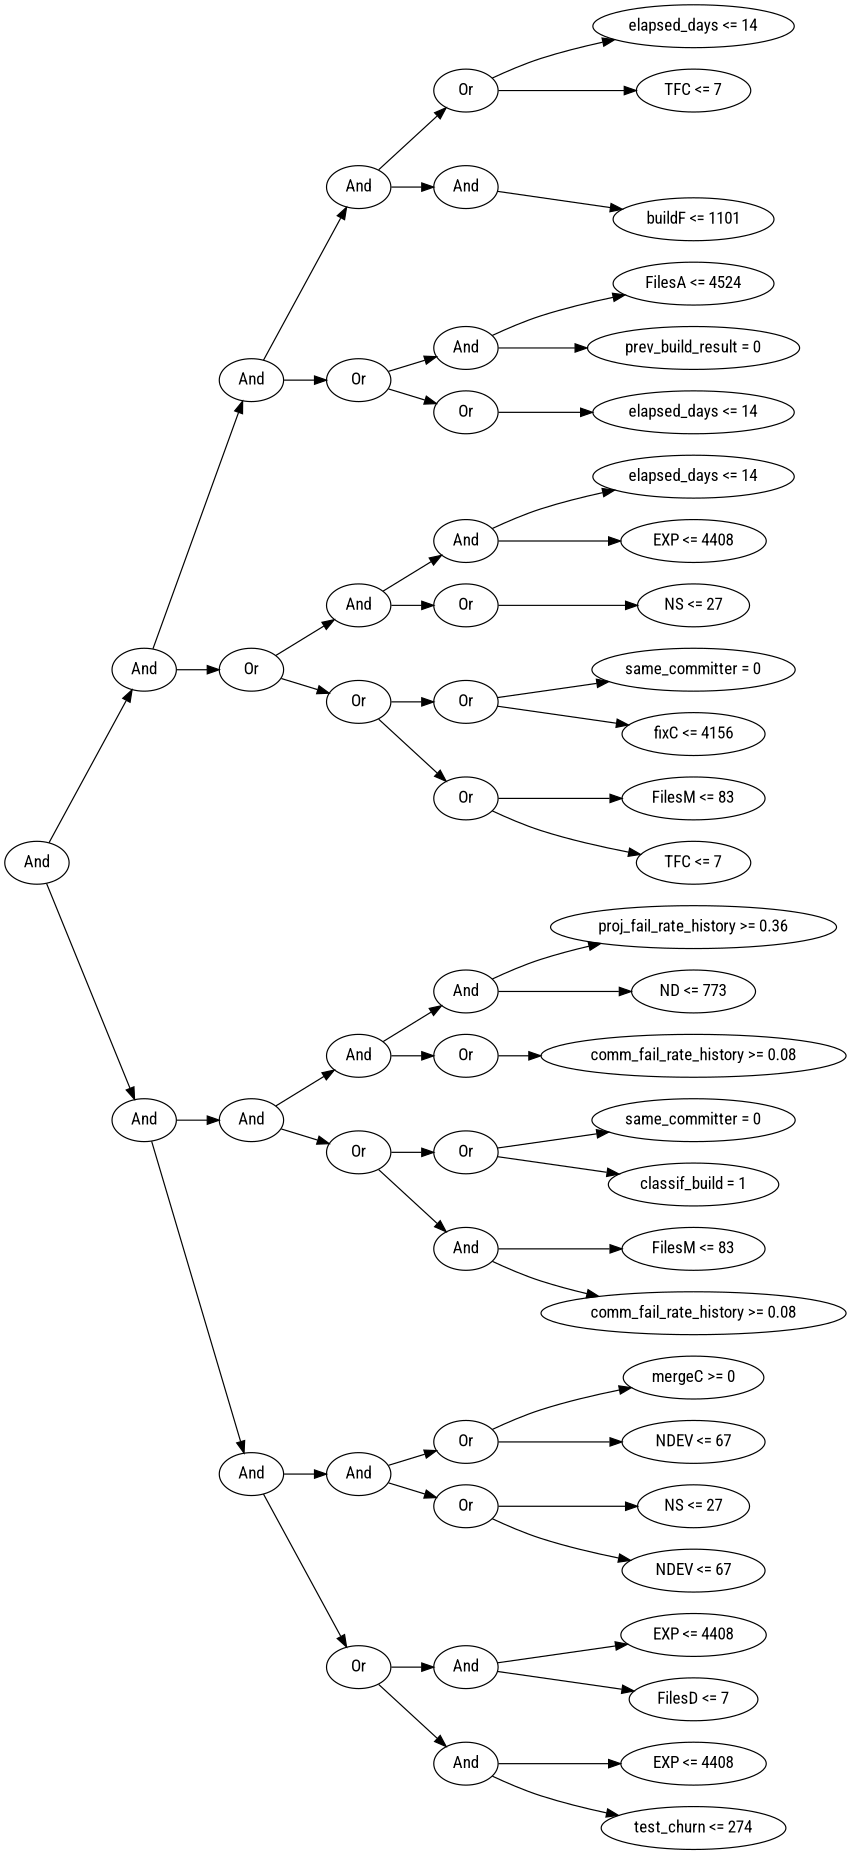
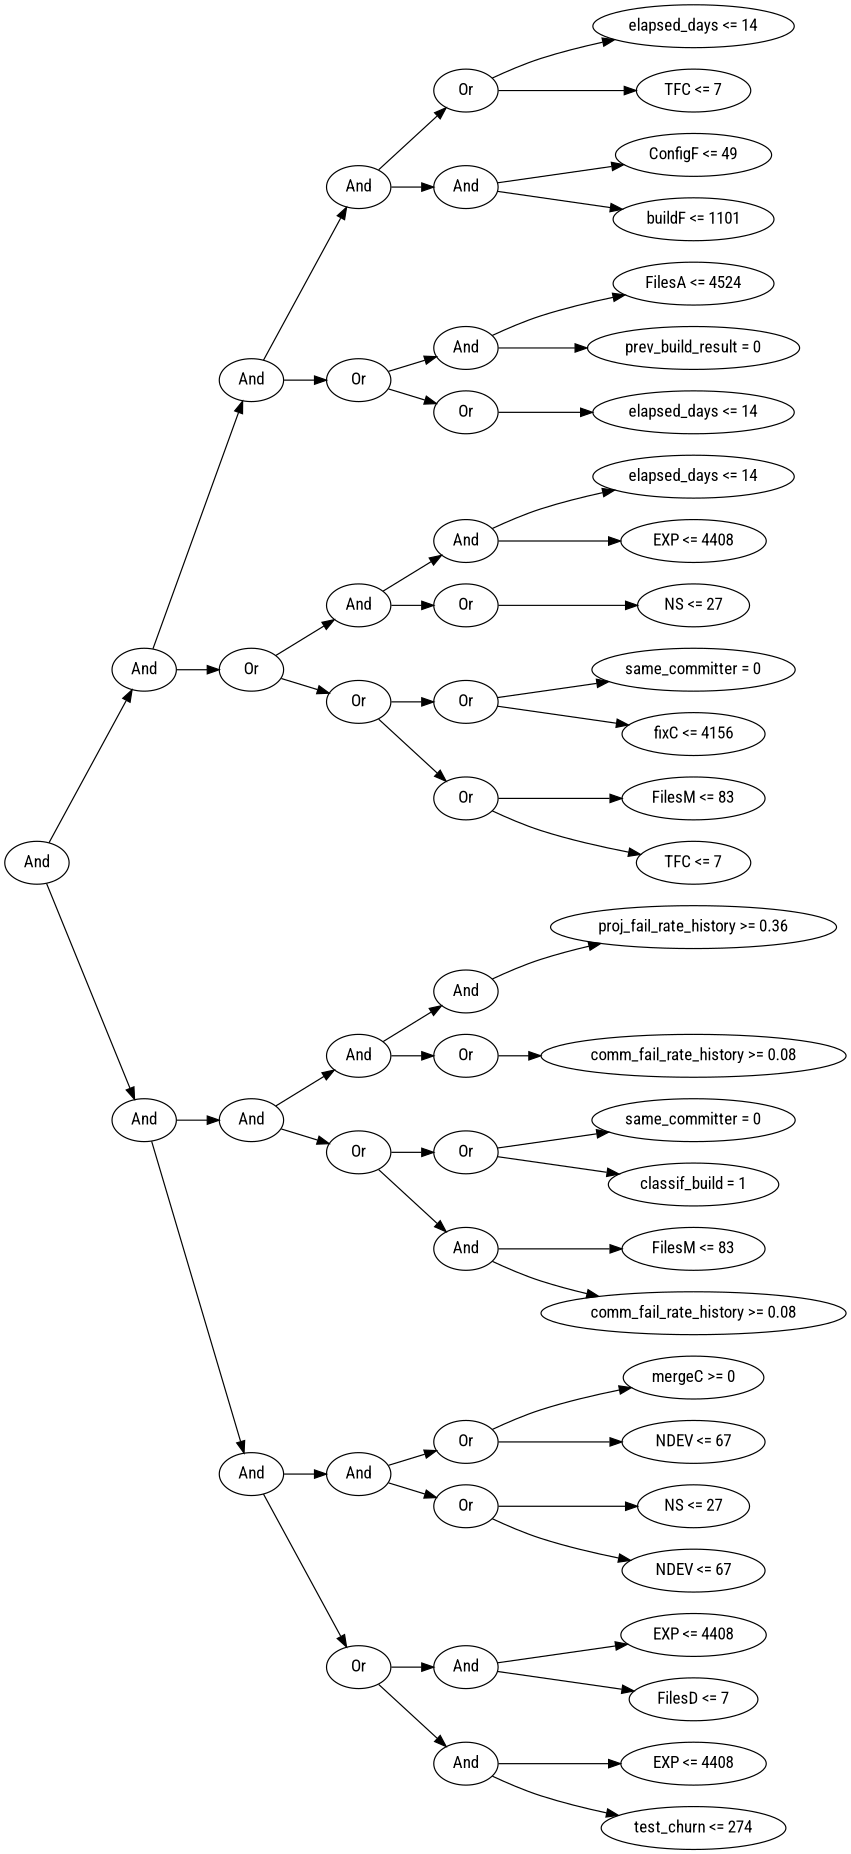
  digraph {
    fontname="Roboto Condensed"
    rankdir=LR
    node [fontname="Roboto Condensed"]
    edge [fontname="Roboto Condensed"]
    n1 [height=0.5 label=And width=0.75]
    n2 [height=0.5 label=And width=0.75]
    n3 [height=0.5 label=And width=0.75]
    n4 [height=0.5 label=And width=0.75]
    n5 [height=0.5 label=Or width=0.75]
    n6 [height=0.5 label=And width=0.75]
    n7 [height=0.5 label=And width=0.75]
    n8 [height=0.5 label=And width=0.75]
    n9 [height=0.5 label=Or width=0.75]
    n10 [height=0.5 label=And width=0.75]
    n11 [height=0.5 label=Or width=0.75]
    n12 [height=0.5 label=And width=0.75]
    n13 [height=0.5 label=Or width=0.75]
    n14 [height=0.5 label=And width=0.75]
    n15 [height=0.5 label=Or width=0.75]
    n16 [height=0.5 label=Or width=0.75]
    n17 [height=0.5 label=And width=0.75]
    n18 [height=0.5 label=And width=0.75]
    n19 [height=0.5 label=Or width=0.75]
    n20 [height=0.5 label=And width=0.75]
    n21 [height=0.5 label=Or width=0.75]
    n22 [height=0.5 label=Or width=0.75]
    n23 [height=0.5 label=Or width=0.75]
    n24 [height=0.5 label="elapsed_days <= 14" width=2.347]
    n25 [height=0.5 label="TFC <= 7" width=1.336]
+   n26 [height=0.5 label="ConfigF <= 49" width=1.8234]
    n27 [height=0.5 label="buildF <= 1101" width=1.8776]
    n28 [height=0.5 label="FilesA <= 4524" width=1.8776]
    n29 [height=0.5 label="prev_build_result = 0" width=2.4734]
    n30 [height=0.5 label="elapsed_days <= 14" width=2.347]
    n31 [height=0.5 label="elapsed_days <= 14" width=2.347]
    n32 [height=0.5 label="EXP <= 4408" width=1.6971]
    n33 [height=0.5 label="NS <= 27" width=1.2999]
    n34 [height=0.5 label="same_committer = 0" width=2.3651]
    n35 [height=0.5 label="fixC <= 4156" width=1.661]
    n36 [height=0.5 label="FilesM <= 83" width=1.661]
    n37 [height=0.5 label="TFC <= 7" width=1.336]
    n38 [height=0.5 label=And width=0.75]
    n39 [height=0.5 label=Or width=0.75]
    n40 [height=0.5 label=Or width=0.75]
    n41 [height=0.5 label=And width=0.75]
    n42 [height=0.5 label=Or width=0.75]
    n43 [height=0.5 label=Or width=0.75]
    n44 [height=0.5 label=And width=0.75]
    n45 [height=0.5 label=And width=0.75]
    n46 [height=0.5 label="proj_fail_rate_history >= 0.36" width=3.34]
-   n47 [height=0.5 label="ND <= 773" width=1.4443]
    n48 [height=0.5 label="comm_fail_rate_history >= 0.08" width=3.5566]
    n49 [height=0.5 label="same_committer = 0" width=2.3651]
    n50 [height=0.5 label="classif_build = 1" width=1.9859]
    n51 [height=0.5 label="FilesM <= 83" width=1.661]
    n52 [height=0.5 label="comm_fail_rate_history >= 0.08" width=3.5566]
    n53 [height=0.5 label="mergeC >= 0" width=1.6429]
    n54 [height=0.5 label="NDEV <= 67" width=1.661]
    n55 [height=0.5 label="NS <= 27" width=1.2999]
    n56 [height=0.5 label="NDEV <= 67" width=1.661]
    n57 [height=0.5 label="EXP <= 4408" width=1.6971]
    n58 [height=0.5 label="FilesD <= 7" width=1.4985]
    n59 [height=0.5 label="EXP <= 4408" width=1.6971]
    n60 [height=0.5 label="test_churn <= 274" width=2.1484]
    n1 -> n2
    n1 -> n3
    n2 -> n4
    n2 -> n5
    n3 -> n6
    n3 -> n7
    n4 -> n8
    n4 -> n9
    n5 -> n10
    n5 -> n11
    n6 -> n12
    n6 -> n13
    n7 -> n14
    n7 -> n15
    n8 -> n16
    n8 -> n17
    n9 -> n18
    n9 -> n19
    n10 -> n20
    n10 -> n21
    n11 -> n22
    n11 -> n23
    n12 -> n38
    n12 -> n39
    n13 -> n40
    n13 -> n41
    n14 -> n42
    n14 -> n43
    n15 -> n44
    n15 -> n45
    n16 -> n24
    n16 -> n25
+   n17 -> n26
    n17 -> n27
    n18 -> n28
    n18 -> n29
    n19 -> n30
    n20 -> n31
    n20 -> n32
    n21 -> n33
    n22 -> n34
    n22 -> n35
    n23 -> n36
    n23 -> n37
    n38 -> n46
-   n38 -> n47
    n39 -> n48
    n40 -> n49
    n40 -> n50
    n41 -> n51
    n41 -> n52
    n42 -> n53
    n42 -> n54
    n43 -> n55
    n43 -> n56
    n44 -> n57
    n44 -> n58
    n45 -> n59
    n45 -> n60
  }
